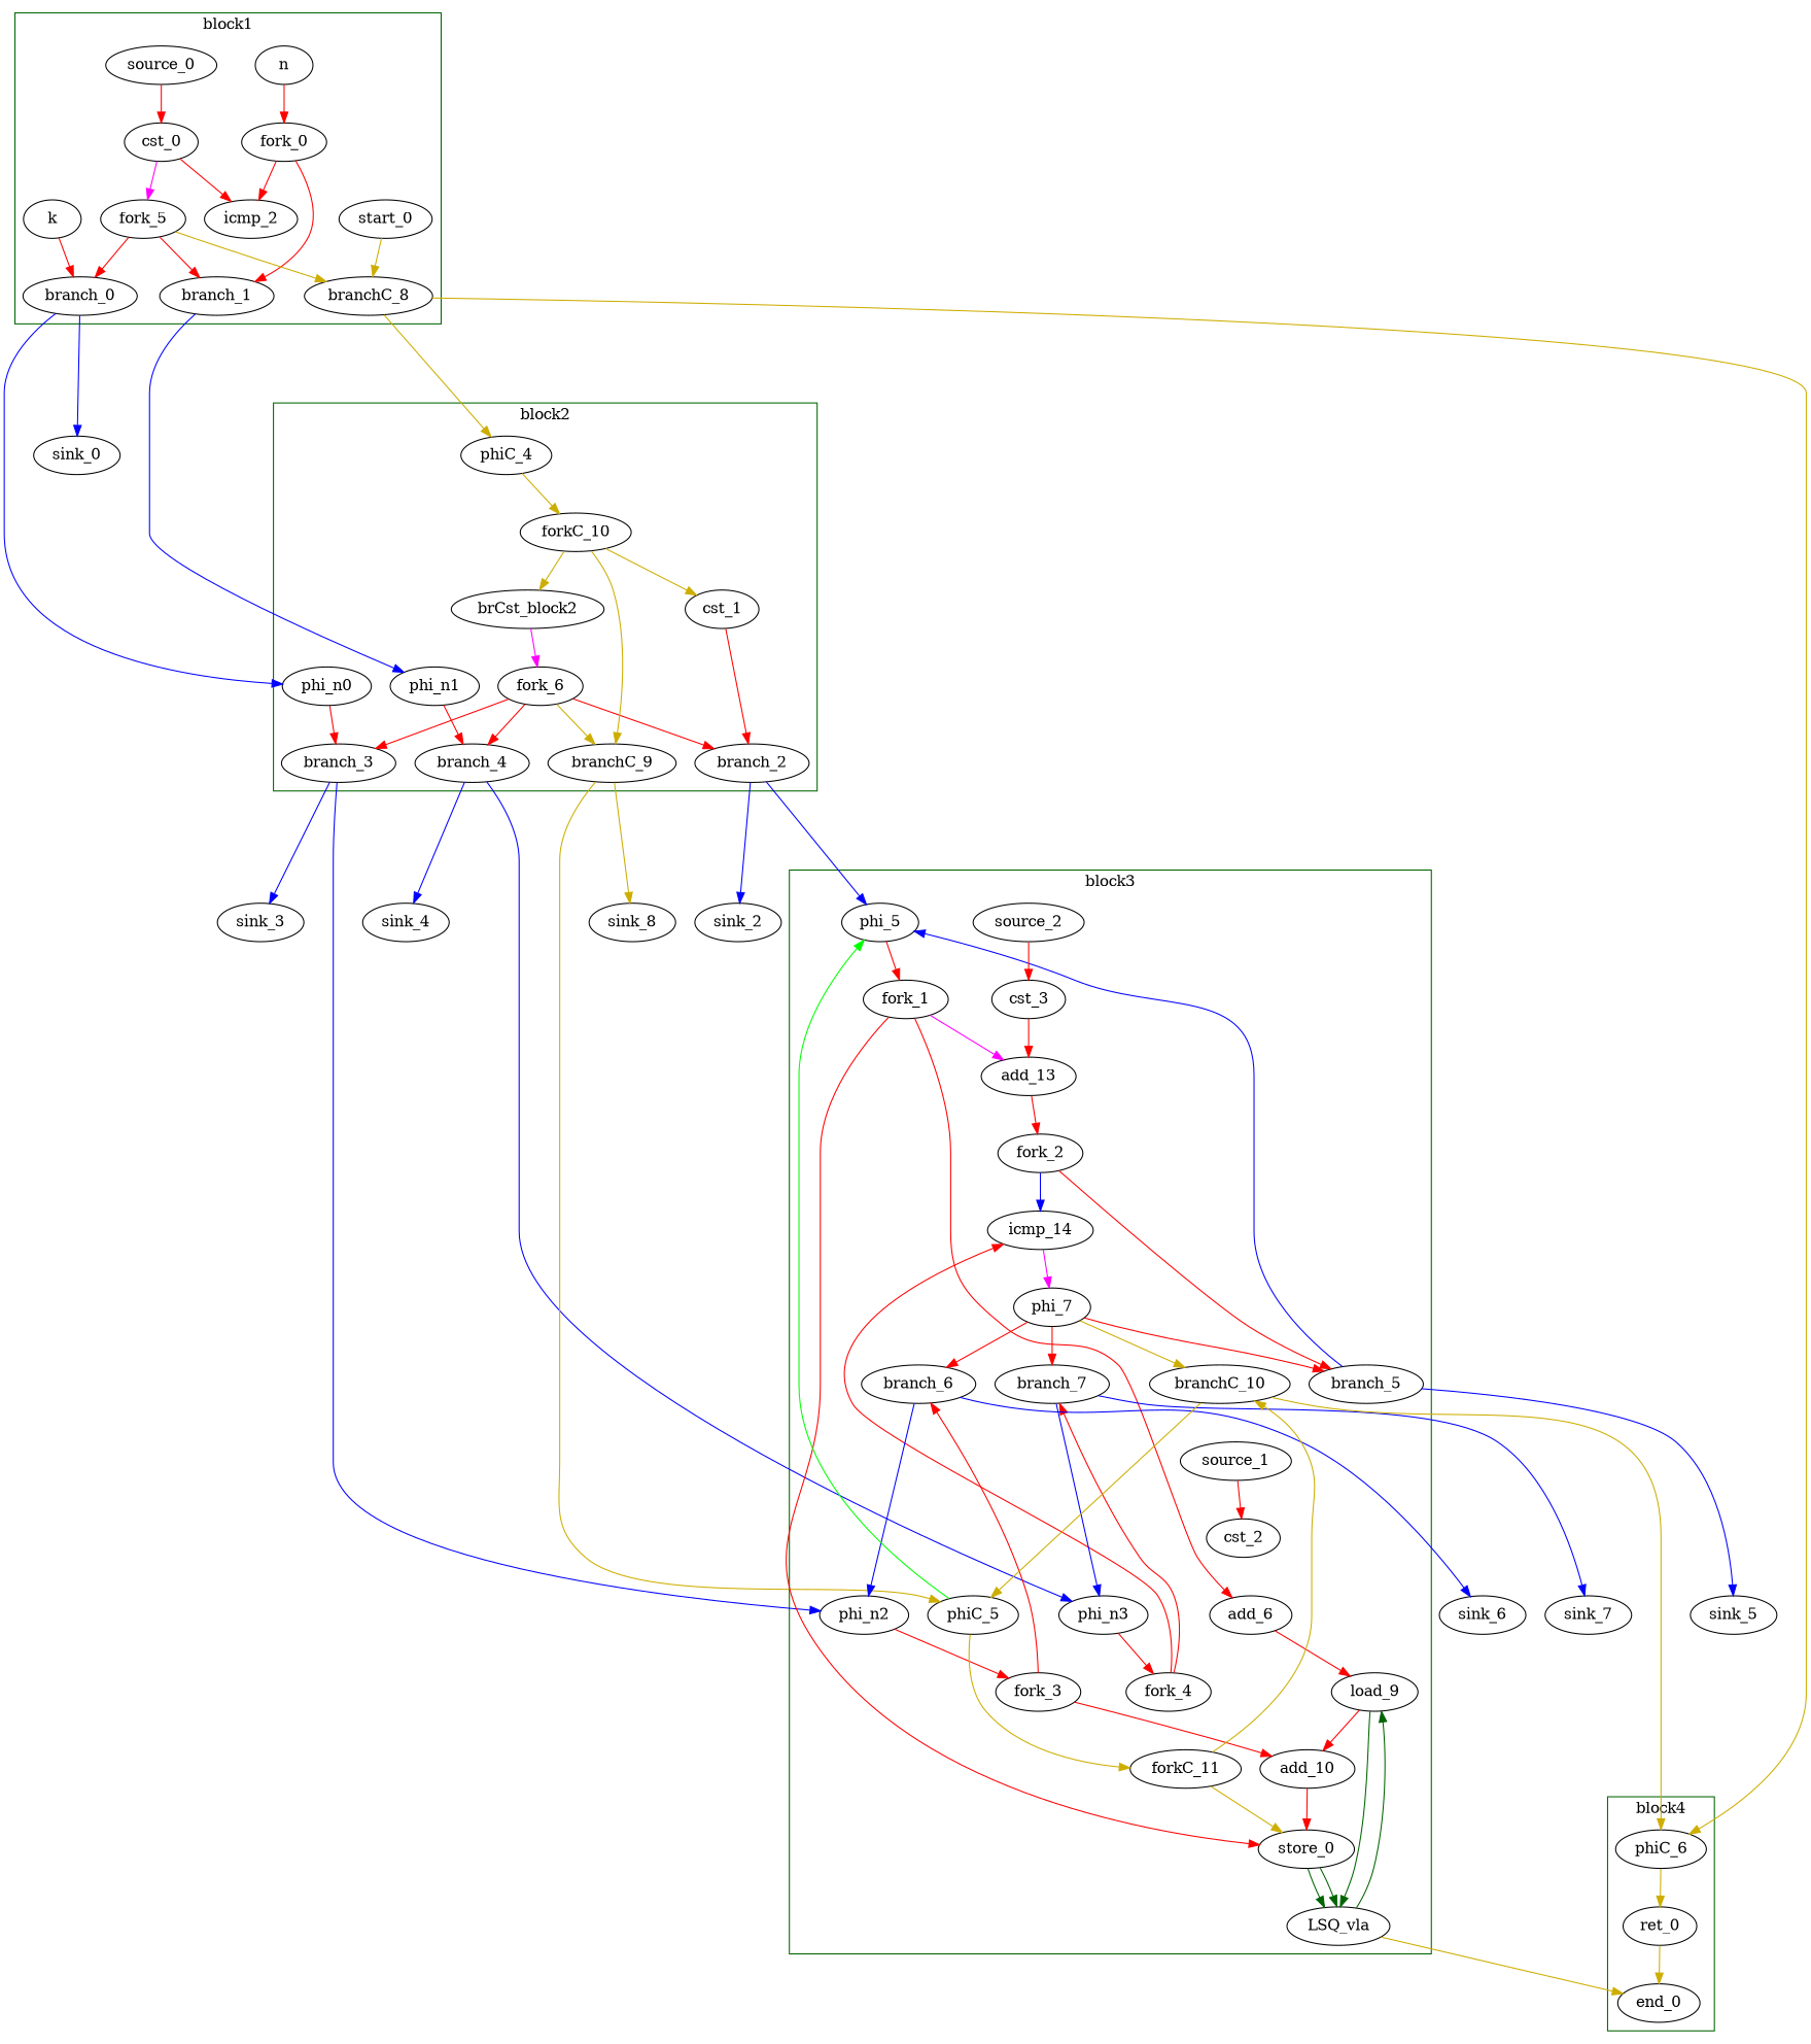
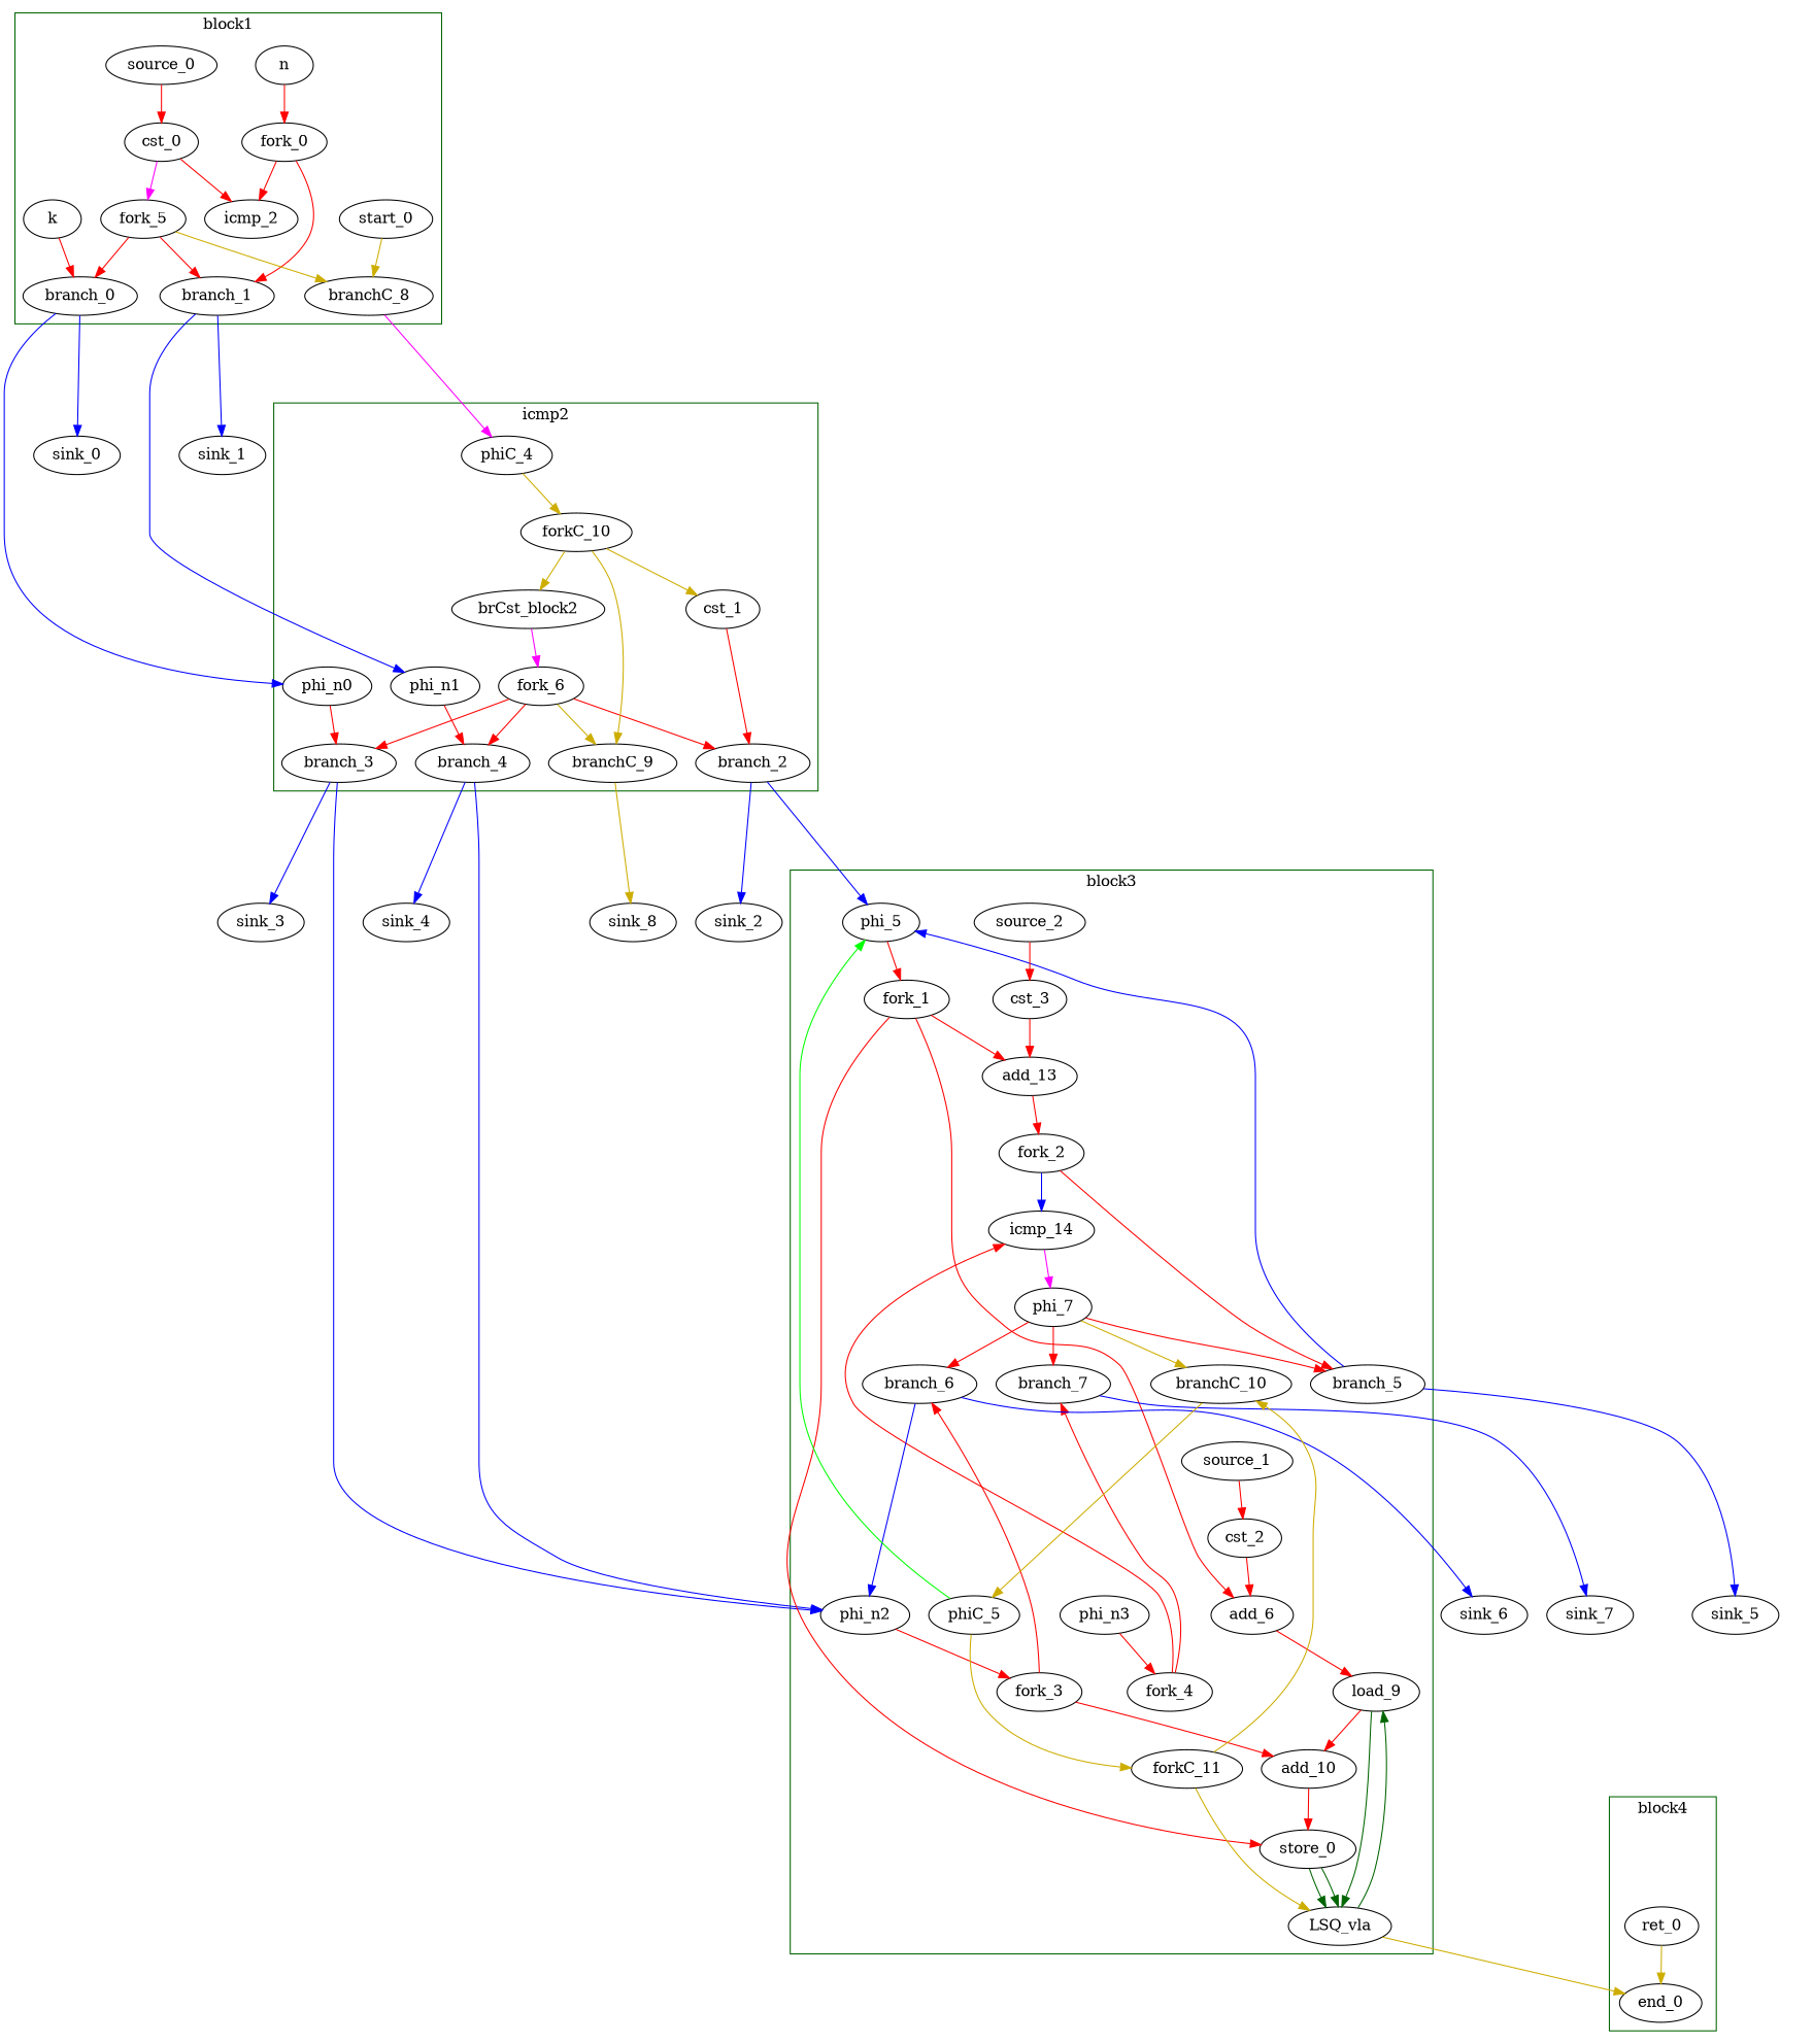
  digraph {
    splines=spline
    node [bbID=3 in="in1:32" out="out1:32" type=Branch]
    edge [color=red from=out1 to=in1]
    n [bbID=1 type=Entry]
    fork_0 [bbID=1 out="out1:32 out2:32 " type=Fork]
    k [bbID=1 type=Entry]
    branch_0 [bbID=1 in="in1:32 in2?:1" out="out1+:32 out2-:32"]
    cst_0 [bbID=1 type=Constant value="0x00000001"]
    icmp_2 [II=1 bbID=1 delay=1.530 in="in1:32 in2:32 " latency=0 op=icmp_sgt_op out="out1:1 " type=Operator]
    fork_5 [bbID=1 in="in1:1" out="out1:1 out2:1 out3:1 " type=Fork]
    branch_1 [bbID=1 in="in1:32 in2?:1" out="out1+:32 out2-:32"]
    branchC_8 [bbID=1 in="in1:0 in2?:1" out="out1+:0 out2-:0"]
    start_0 [bbID=1 control=true in="in1:0" out="out1:0" type=Entry]
    source_0 [bbID=1 type=Source in=""]
    brCst_block2 [bbID=2 in="in1:1" out="out1:1" type=Constant value="0x1"]
    fork_6 [bbID=2 in="in1:1" out="out1:1 out2:1 out3:1 out4:1 " type=Fork]
    cst_1 [bbID=2 type=Constant value="0x00000001"]
    branch_2 [bbID=2 in="in1:32 in2?:1" out="out1+:32 out2-:32"]
    phi_n0 [bbID=2 delay=0.000 in="in1:32 " type=Merge]
    branch_3 [bbID=2 in="in1:32 in2?:1" out="out1+:32 out2-:32"]
    phi_n1 [bbID=2 delay=0.000 in="in1:32 " type=Merge]
    branch_4 [bbID=2 in="in1:32 in2?:1" out="out1+:32 out2-:32"]
    branchC_9 [bbID=2 in="in1:0 in2?:1" out="out1+:0 out2-:0"]
    phiC_4 [bbID=2 delay=0.166 in="in1:0 " out="out1:0" type=Merge]
    forkC_10 [bbID=2 in="in1:0" out="out1:0 out2:0 out3:0 " type=Fork]
    phi_5 [delay=0.366 in="in1?:1 in2:32 in3:32 " type=Mux]
    fork_1 [out="out1:32 out2:32 out3:32 " type=Fork]
    cst_2 [type=Constant value="0xFFFFFFFF"]
    add_6 [II=1 delay=1.693 in="in1:32 in2:32 " latency=0 op=add_op out="out1:32 " type=Operator]
    load_9 [II=1 delay=0.000 in="in1:32 in2:32" latency=5 op=lsq_load_op out="out1:32 out2:32 " portId=0 type=Operator]
    add_10 [II=1 delay=1.693 in="in1:32 in2:32 " latency=0 op=add_op out="out1:32 " type=Operator]
    store_0 [II=1 delay=0.000 in="in1:32 in2:32 " latency=0 op=lsq_store_op out="out1:32 out2:32" portId=0 type=Operator]
    cst_3 [type=Constant value="0x00000001"]
    add_13 [II=1 delay=1.693 in="in1:32 in2:32 " latency=0 op=add_op out="out1:32 " type=Operator]
    fork_2 [out="out1:32 out2:32 " type=Fork]
    icmp_14 [II=1 delay=1.530 in="in1:32 in2:32 " latency=0 op=icmp_slt_op out="out1:1 " type=Operator]
    n34 [in="in1:1" label=phi_7 out="out1:1 out2:1 out3:1 out4:1 " type=Fork]
    phi_n2 [delay=0.366 in="in1:32 in2:32 " type=Merge]
    fork_3 [out="out1:32 out2:32 " type=Fork]
    phi_n3 [delay=0.366 in="in1:32 in2:32 " type=Merge]
    fork_4 [out="out1:32 out2:32 " type=Fork]
    branch_5 [in="in1:32 in2?:1" out="out1+:32 out2-:32"]
    branch_6 [in="in1:32 in2?:1" out="out1+:32 out2-:32"]
    branch_7 [in="in1:32 in2?:1" out="out1+:32 out2-:32"]
    branchC_10 [in="in1:0 in2?:1" out="out1+:0 out2-:0"]
    LSQ_vla [bbID=0 bbcount=1 fifoDepth=16 in="in1:0*c0 in2:32*l0a in3:32*s0a in4:32*s0d " ldcount=1 loadOffsets="{{0;0;0;0;0;0;0;0;0;0;0;0;0;0;0;0}}" loadPorts="{{0;0;0;0;0;0;0;0;0;0;0;0;0;0;0;0}}" memory=vla numLoads="{1}" numStores="{1}" out="out1:32*l0d out2:0*e " stcount=1 storeOffsets="{{1;0;0;0;0;0;0;0;0;0;0;0;0;0;0;0}}" storePorts="{{0;0;0;0;0;0;0;0;0;0;0;0;0;0;0;0}}" type=LSQ]
    phiC_5 [delay=0.166 in="in1:0 in2:0 " out="out1:0 out2?:1" type=CntrlMerge]
    forkC_11 [in="in1:0" out="out1:0 out2:0 " type=Fork]
    source_1 [type=Source in=""]
    source_2 [type=Source in=""]
    ret_0 [II=1 bbID=4 delay=0.000 in="in1:0 " latency=0 op=ret_op out="out1:0 " type=Operator]
    end_0 [bbID=0 in="in1:0*e in2:0" out="out1:0" type=Exit]
-   phiC_6 [bbID=4 delay=0.166 in="in1:0 in2:0 " out="out1:0" type=Merge]
    sink_0 [bbID=0 type=Sink out=""]
+   sink_1 [bbID=0 type=Sink out=""]
    sink_2 [bbID=0 type=Sink out=""]
    sink_3 [bbID=0 type=Sink out=""]
    sink_4 [bbID=0 type=Sink out=""]
    sink_8 [bbID=0 in="in1:0" type=Sink out=""]
    sink_5 [bbID=0 type=Sink out=""]
    sink_6 [bbID=0 type=Sink out=""]
    sink_7 [bbID=0 type=Sink out=""]
    subgraph cluster_1 {
      color=darkgreen
      label=block1
      n
      fork_0
      k
      branch_0
      cst_0
      icmp_2
      fork_5
      branch_1
      branchC_8
      start_0
      source_0
    }
    subgraph cluster_2 {
      color=darkgreen
-     label=block2
+     label=icmp2
      brCst_block2
      fork_6
      cst_1
      branch_2
      phi_n0
      branch_3
      phi_n1
      branch_4
      branchC_9
      phiC_4
      forkC_10
    }
    subgraph cluster_3 {
      color=darkgreen
      label=block3
      phi_5
      fork_1
      cst_2
      add_6
      load_9
      add_10
      store_0
      cst_3
      add_13
      fork_2
      icmp_14
      n34
      phi_n2
      fork_3
      phi_n3
      fork_4
      branch_5
      branch_6
      branch_7
      branchC_10
      LSQ_vla
      phiC_5
      forkC_11
      source_1
      source_2
    }
    subgraph cluster_4 {
      color=darkgreen
      label=block4
      ret_0
      end_0
-     phiC_6
    }
    n -> fork_0
    fork_0 -> icmp_2
    fork_0 -> branch_1 [from=out2]
    k -> branch_0
    branch_0 -> phi_n0 [color=blue minlen=3]
    branch_0 -> sink_0 [color=blue from=out2 minlen=3]
    cst_0 -> icmp_2 [to=in2]
    cst_0 -> fork_5 [color=magenta]
    fork_5 -> branch_0 [from=out2 to=in2]
    fork_5 -> branch_1 [to=in2]
    fork_5 -> branchC_8 [color=gold3 from=out3 to=in2]
    branch_1 -> phi_n1 [color=blue minlen=3]
-   branchC_8 -> phiC_4 [color=gold3 minlen=3]
-   branchC_8 -> phiC_6 [color=gold3 from=out2 minlen=3]
+   branch_1 -> sink_1 [color=blue from=out2 minlen=3]
+   branchC_8 -> phiC_4 [color=magenta minlen=3]
    start_0 -> branchC_8 [color=gold3]
    source_0 -> cst_0
    brCst_block2 -> fork_6 [color=magenta]
    fork_6 -> branch_2 [from=out3 to=in2]
    fork_6 -> branch_3 [from=out2 to=in2]
    fork_6 -> branch_4 [to=in2]
    fork_6 -> branchC_9 [color=gold3 from=out4 to=in2]
    cst_1 -> branch_2
    branch_2 -> phi_5 [color=blue minlen=3 to=in2]
    branch_2 -> sink_2 [color=blue from=out2 minlen=3]
    phi_n0 -> branch_3
    branch_3 -> phi_n2 [color=blue minlen=3]
    branch_3 -> sink_3 [color=blue from=out2 minlen=3]
    phi_n1 -> branch_4
-   branch_4 -> phi_n3 [color=blue minlen=3]
+   branch_4 -> phi_n2 [color=blue minlen=3]
    branch_4 -> sink_4 [color=blue from=out2 minlen=3]
-   branchC_9 -> phiC_5 [color=gold3 minlen=3]
    branchC_9 -> sink_8 [color=gold3 from=out2 minlen=3]
    phiC_4 -> forkC_10 [color=gold3]
    forkC_10 -> brCst_block2 [color=gold3 from=out3]
    forkC_10 -> cst_1 [color=gold3]
    forkC_10 -> branchC_9 [color=gold3 from=out2]
    phi_5 -> fork_1
    fork_1 -> add_6
    fork_1 -> store_0 [from=out3 to=in2]
-   fork_1 -> add_13 [color=magenta from=out2]
+   fork_1 -> add_13 [from=out2]
+   cst_2 -> add_6 [to=in2]
    add_6 -> load_9 [to=in2]
    load_9 -> add_10
    load_9 -> LSQ_vla [color=darkgreen from=out2 mem_address=true to=in2]
    add_10 -> store_0
    store_0 -> LSQ_vla [color=darkgreen from=out2 mem_address=true to=in3]
    store_0 -> LSQ_vla [color=darkgreen mem_address=false to=in4]
    cst_3 -> add_13 [to=in2]
    add_13 -> fork_2
    fork_2 -> icmp_14 [color=blue]
    fork_2 -> branch_5 [from=out2]
    icmp_14 -> n34 [color=magenta]
    n34 -> branch_5 [from=out3 to=in2]
    n34 -> branch_6 [from=out2 to=in2]
    n34 -> branch_7 [to=in2]
    n34 -> branchC_10 [color=gold3 from=out4 to=in2]
    phi_n2 -> fork_3
    fork_3 -> add_10 [to=in2]
    fork_3 -> branch_6 [from=out2]
    phi_n3 -> fork_4
    fork_4 -> icmp_14 [to=in2]
    fork_4 -> branch_7 [from=out2]
    branch_5 -> phi_5 [color=blue minlen=3 to=in3]
    branch_5 -> sink_5 [color=blue from=out2 minlen=3]
    branch_6 -> phi_n2 [color=blue minlen=3 to=in2]
    branch_6 -> sink_6 [color=blue from=out2 minlen=3]
-   branch_7 -> phi_n3 [color=blue minlen=3 to=in2]
    branch_7 -> sink_7 [color=blue from=out2 minlen=3]
    branchC_10 -> phiC_5 [color=gold3 minlen=3 to=in2]
-   branchC_10 -> phiC_6 [color=gold3 from=out2 minlen=3 to=in2]
    LSQ_vla -> load_9 [color=darkgreen mem_address=false]
    LSQ_vla -> end_0 [color=gold3 from=out2]
    phiC_5 -> phi_5 [color=green from=out2]
    phiC_5 -> forkC_11 [color=gold3]
    forkC_11 -> branchC_10 [color=gold3 from=out2]
-   forkC_11 -> store_0 [color=gold3]
+   forkC_11 -> LSQ_vla [color=gold3]
    source_1 -> cst_2
    source_2 -> cst_3
    ret_0 -> end_0 [color=gold3 to=in2]
-   phiC_6 -> ret_0 [color=gold3]
  }
